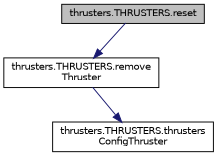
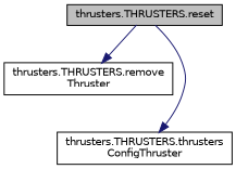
  digraph {
    rankdir=TB
    node [color=black fillcolor=white fontname=Helvetica fontsize=10 shape=record style=filled]
    edge [color=midnightblue fontname=Helvetica fontsize=10 labelfontname=Helvetica labelfontsize=10 style=solid]
    n1 [fillcolor=grey75 fontcolor=black height=0.2 label="thrusters.THRUSTERS.reset" width=0.4]
    n2 [height=0.2 label="thrusters.THRUSTERS.remove\lThruster" width=0.4]
    n3 [height=0.2 label="thrusters.THRUSTERS.thrusters\lConfigThruster" width=0.4]
    n1 -> n2
-   n2 -> n3
+   n1 -> n3
  }
